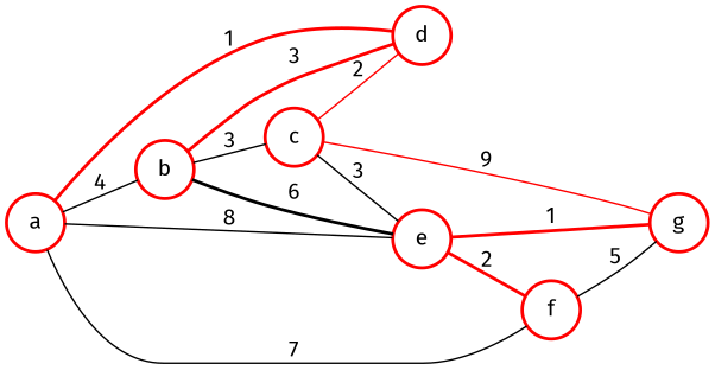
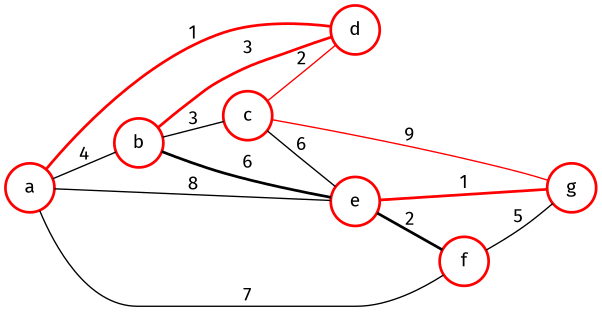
  graph {
    fontname="Fira Sans"
    rankdir=LR
    node [color=red fontname="Fira Sans" shape=circle style=bold]
    edge [fontname="Fira Sans"]
    n1 [label=a]
    n2 [label=b]
    n3 [label=d]
    n4 [label=e]
    n5 [label=f]
    n6 [label=c]
    n7 [label=g]
    n1 -- n2 [label=4]
    n1 -- n3 [color=red label=1 style=bold]
    n1 -- n4 [label=8]
    n1 -- n5 [label=7]
    n2 -- n3 [color=red label=3 style=bold]
    n2 -- n4 [label=6 style=bold]
    n2 -- n6 [label=3]
-   n4 -- n5 [color=red label=2 style=bold]
+   n4 -- n5 [color=black label=2 style=bold]
    n4 -- n7 [color=red label=1 style=bold]
    n5 -- n7 [label=5]
    n6 -- n3 [color=red label=2 style=solid]
-   n6 -- n4 [label=3]
+   n6 -- n4 [label=6]
    n6 -- n7 [color=red label=9]
  }
